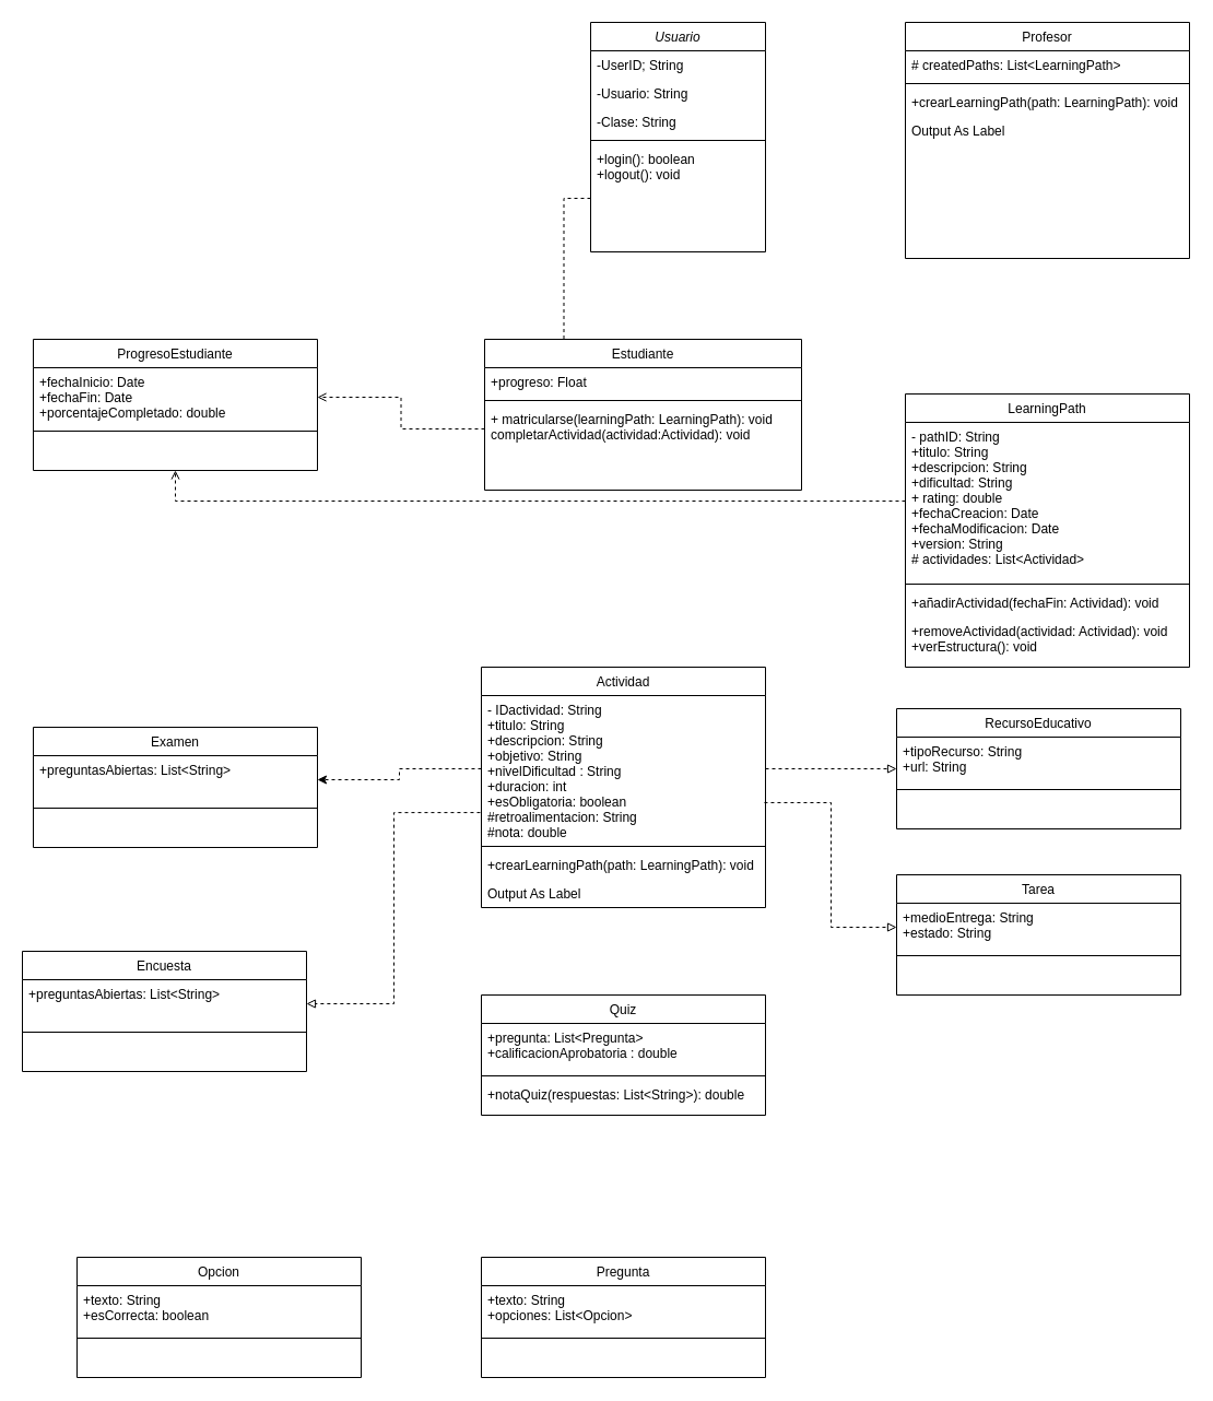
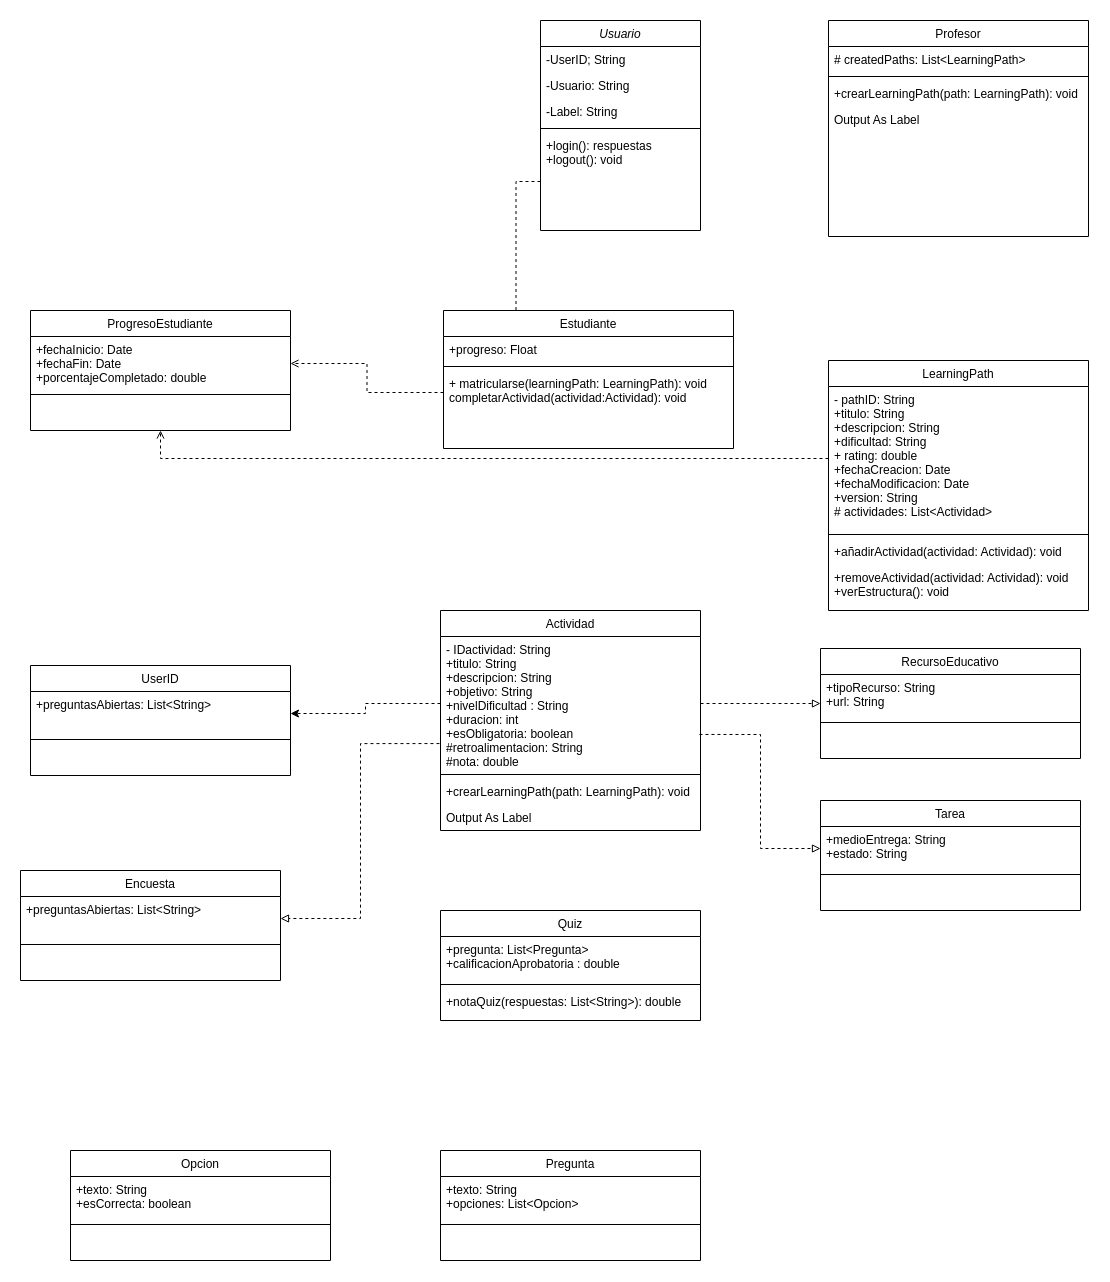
  <mxCell id="0" />
  <mxCell id="1" parent="0" />
  <mxCell id="2" value="Usuario" style="swimlane;fontStyle=2;align=center;verticalAlign=top;childLayout=stackLayout;horizontal=1;startSize=26;horizontalStack=0;resizeParent=1;resizeLast=0;collapsible=1;marginBottom=0;rounded=0;shadow=0;strokeWidth=1;" parent="1" vertex="1"><mxGeometry x="540" y="20" width="160" height="210" as="geometry"><mxRectangle x="230" y="140" width="160" height="26" as="alternateBounds" /></mxGeometry></mxCell>
  <mxCell id="3" value="-UserID; String" style="text;align=left;verticalAlign=top;spacingLeft=4;spacingRight=4;overflow=hidden;rotatable=0;points=[[0,0.5],[1,0.5]];portConstraint=eastwest;" parent="2" vertex="1"><mxGeometry y="26" width="160" height="26" as="geometry" /></mxCell>
  <mxCell id="4" value="-Usuario: String" style="text;align=left;verticalAlign=top;spacingLeft=4;spacingRight=4;overflow=hidden;rotatable=0;points=[[0,0.5],[1,0.5]];portConstraint=eastwest;rounded=0;shadow=0;html=0;" parent="2" vertex="1"><mxGeometry y="52" width="160" height="26" as="geometry" /></mxCell>
- <mxCell id="5" value="-Clase: String" style="text;align=left;verticalAlign=top;spacingLeft=4;spacingRight=4;overflow=hidden;rotatable=0;points=[[0,0.5],[1,0.5]];portConstraint=eastwest;rounded=0;shadow=0;html=0;" parent="2" vertex="1"><mxGeometry y="78" width="160" height="26" as="geometry" /></mxCell>
+ <mxCell id="5" value="-Label: String" style="text;align=left;verticalAlign=top;spacingLeft=4;spacingRight=4;overflow=hidden;rotatable=0;points=[[0,0.5],[1,0.5]];portConstraint=eastwest;rounded=0;shadow=0;html=0;" parent="2" vertex="1"><mxGeometry y="78" width="160" height="26" as="geometry" /></mxCell>
  <mxCell id="6" value="" style="line;html=1;strokeWidth=1;align=left;verticalAlign=middle;spacingTop=-1;spacingLeft=3;spacingRight=3;rotatable=0;labelPosition=right;points=[];portConstraint=eastwest;" parent="2" vertex="1"><mxGeometry y="104" width="160" height="8" as="geometry" /></mxCell>
- <mxCell id="7" value="+login(): boolean&#10;+logout(): void" style="text;align=left;verticalAlign=top;spacingLeft=4;spacingRight=4;overflow=hidden;rotatable=0;points=[[0,0.5],[1,0.5]];portConstraint=eastwest;" parent="2" vertex="1"><mxGeometry y="112" width="160" height="98" as="geometry" /></mxCell>
+ <mxCell id="7" value="+login(): respuestas&#10;+logout(): void" style="text;align=left;verticalAlign=top;spacingLeft=4;spacingRight=4;overflow=hidden;rotatable=0;points=[[0,0.5],[1,0.5]];portConstraint=eastwest;" parent="2" vertex="1"><mxGeometry y="112" width="160" height="98" as="geometry" /></mxCell>
  <mxCell id="8" value="Estudiante" style="swimlane;fontStyle=0;align=center;verticalAlign=top;childLayout=stackLayout;horizontal=1;startSize=26;horizontalStack=0;resizeParent=1;resizeLast=0;collapsible=1;marginBottom=0;rounded=0;shadow=0;strokeWidth=1;" parent="1" vertex="1"><mxGeometry x="443" y="310" width="290" height="138" as="geometry"><mxRectangle x="130" y="380" width="160" height="26" as="alternateBounds" /></mxGeometry></mxCell>
  <mxCell id="9" value="+progreso: Float" style="text;align=left;verticalAlign=top;spacingLeft=4;spacingRight=4;overflow=hidden;rotatable=0;points=[[0,0.5],[1,0.5]];portConstraint=eastwest;" parent="8" vertex="1"><mxGeometry y="26" width="290" height="26" as="geometry" /></mxCell>
  <mxCell id="10" value="" style="line;html=1;strokeWidth=1;align=left;verticalAlign=middle;spacingTop=-1;spacingLeft=3;spacingRight=3;rotatable=0;labelPosition=right;points=[];portConstraint=eastwest;" parent="8" vertex="1"><mxGeometry y="52" width="290" height="8" as="geometry" /></mxCell>
  <mxCell id="11" value="+ matricularse(learningPath: LearningPath): void&#10;completarActividad(actividad:Actividad): void" style="text;align=left;verticalAlign=top;spacingLeft=4;spacingRight=4;overflow=hidden;rotatable=0;points=[[0,0.5],[1,0.5]];portConstraint=eastwest;" parent="8" vertex="1"><mxGeometry y="60" width="290" height="44" as="geometry" /></mxCell>
  <mxCell id="12" value="Profesor" style="swimlane;fontStyle=0;align=center;verticalAlign=top;childLayout=stackLayout;horizontal=1;startSize=26;horizontalStack=0;resizeParent=1;resizeLast=0;collapsible=1;marginBottom=0;rounded=0;shadow=0;strokeWidth=1;" parent="1" vertex="1"><mxGeometry x="828" y="20" width="260" height="216" as="geometry"><mxRectangle x="550" y="140" width="160" height="26" as="alternateBounds" /></mxGeometry></mxCell>
  <mxCell id="13" value="# createdPaths: List&lt;LearningPath&gt;" style="text;align=left;verticalAlign=top;spacingLeft=4;spacingRight=4;overflow=hidden;rotatable=0;points=[[0,0.5],[1,0.5]];portConstraint=eastwest;" parent="12" vertex="1"><mxGeometry y="26" width="260" height="26" as="geometry" /></mxCell>
  <mxCell id="14" value="" style="line;html=1;strokeWidth=1;align=left;verticalAlign=middle;spacingTop=-1;spacingLeft=3;spacingRight=3;rotatable=0;labelPosition=right;points=[];portConstraint=eastwest;" parent="12" vertex="1"><mxGeometry y="52" width="260" height="8" as="geometry" /></mxCell>
  <mxCell id="15" value="+crearLearningPath(path: LearningPath): void" style="text;align=left;verticalAlign=top;spacingLeft=4;spacingRight=4;overflow=hidden;rotatable=0;points=[[0,0.5],[1,0.5]];portConstraint=eastwest;" parent="12" vertex="1"><mxGeometry y="60" width="260" height="26" as="geometry" /></mxCell>
  <mxCell id="16" value="Output As Label" style="text;align=left;verticalAlign=top;spacingLeft=4;spacingRight=4;overflow=hidden;rotatable=0;points=[[0,0.5],[1,0.5]];portConstraint=eastwest;" parent="12" vertex="1"><mxGeometry y="86" width="260" height="26" as="geometry" /></mxCell>
  <mxCell id="17" style="edgeStyle=orthogonalEdgeStyle;rounded=0;orthogonalLoop=1;jettySize=auto;html=1;entryX=0.25;entryY=0;entryDx=0;entryDy=0;dashed=1;endArrow=none;endFill=0;" edge="1" parent="1" source="7" target="8"><mxGeometry relative="1" as="geometry" /></mxCell>
  <mxCell id="18" value="LearningPath" style="swimlane;fontStyle=0;align=center;verticalAlign=top;childLayout=stackLayout;horizontal=1;startSize=26;horizontalStack=0;resizeParent=1;resizeLast=0;collapsible=1;marginBottom=0;rounded=0;shadow=0;strokeWidth=1;" vertex="1" parent="1"><mxGeometry x="828" y="360" width="260" height="250" as="geometry"><mxRectangle x="550" y="140" width="160" height="26" as="alternateBounds" /></mxGeometry></mxCell>
  <mxCell id="19" value="- pathID: String&#10;+titulo: String&#10;+descripcion: String&#10;+dificultad: String&#10;+ rating: double&#10;+fechaCreacion: Date&#10;+fechaModificacion: Date&#10;+version: String&#10;# actividades: List&lt;Actividad&gt;&#10;" style="text;align=left;verticalAlign=top;spacingLeft=4;spacingRight=4;overflow=hidden;rotatable=0;points=[[0,0.5],[1,0.5]];portConstraint=eastwest;" vertex="1" parent="18"><mxGeometry y="26" width="260" height="144" as="geometry" /></mxCell>
  <mxCell id="20" value="" style="line;html=1;strokeWidth=1;align=left;verticalAlign=middle;spacingTop=-1;spacingLeft=3;spacingRight=3;rotatable=0;labelPosition=right;points=[];portConstraint=eastwest;" vertex="1" parent="18"><mxGeometry y="170" width="260" height="8" as="geometry" /></mxCell>
- <mxCell id="21" value="+añadirActividad(fechaFin: Actividad): void" style="text;align=left;verticalAlign=top;spacingLeft=4;spacingRight=4;overflow=hidden;rotatable=0;points=[[0,0.5],[1,0.5]];portConstraint=eastwest;" vertex="1" parent="18"><mxGeometry y="178" width="260" height="26" as="geometry" /></mxCell>
+ <mxCell id="21" value="+añadirActividad(actividad: Actividad): void" style="text;align=left;verticalAlign=top;spacingLeft=4;spacingRight=4;overflow=hidden;rotatable=0;points=[[0,0.5],[1,0.5]];portConstraint=eastwest;" vertex="1" parent="18"><mxGeometry y="178" width="260" height="26" as="geometry" /></mxCell>
  <mxCell id="22" value="+removeActividad(actividad: Actividad): void&#10;+verEstructura(): void" style="text;align=left;verticalAlign=top;spacingLeft=4;spacingRight=4;overflow=hidden;rotatable=0;points=[[0,0.5],[1,0.5]];portConstraint=eastwest;" vertex="1" parent="18"><mxGeometry y="204" width="260" height="46" as="geometry" /></mxCell>
  <mxCell id="23" value="Actividad" style="swimlane;fontStyle=0;align=center;verticalAlign=top;childLayout=stackLayout;horizontal=1;startSize=26;horizontalStack=0;resizeParent=1;resizeLast=0;collapsible=1;marginBottom=0;rounded=0;shadow=0;strokeWidth=1;" vertex="1" parent="1"><mxGeometry x="440" y="610" width="260" height="220" as="geometry"><mxRectangle x="550" y="140" width="160" height="26" as="alternateBounds" /></mxGeometry></mxCell>
  <mxCell id="24" value="- IDactividad: String&#10;+titulo: String&#10;+descripcion: String&#10;+objetivo: String&#10;+nivelDificultad : String&#10;+duracion: int&#10;+esObligatoria: boolean&#10;#retroalimentacion: String&#10;#nota: double" style="text;align=left;verticalAlign=top;spacingLeft=4;spacingRight=4;overflow=hidden;rotatable=0;points=[[0,0.5],[1,0.5]];portConstraint=eastwest;" vertex="1" parent="23"><mxGeometry y="26" width="260" height="134" as="geometry" /></mxCell>
  <mxCell id="25" value="" style="line;html=1;strokeWidth=1;align=left;verticalAlign=middle;spacingTop=-1;spacingLeft=3;spacingRight=3;rotatable=0;labelPosition=right;points=[];portConstraint=eastwest;" vertex="1" parent="23"><mxGeometry y="160" width="260" height="8" as="geometry" /></mxCell>
  <mxCell id="26" value="+crearLearningPath(path: LearningPath): void" style="text;align=left;verticalAlign=top;spacingLeft=4;spacingRight=4;overflow=hidden;rotatable=0;points=[[0,0.5],[1,0.5]];portConstraint=eastwest;" vertex="1" parent="23"><mxGeometry y="168" width="260" height="26" as="geometry" /></mxCell>
  <mxCell id="27" value="Output As Label" style="text;align=left;verticalAlign=top;spacingLeft=4;spacingRight=4;overflow=hidden;rotatable=0;points=[[0,0.5],[1,0.5]];portConstraint=eastwest;" vertex="1" parent="23"><mxGeometry y="194" width="260" height="26" as="geometry" /></mxCell>
  <mxCell id="28" value="Quiz" style="swimlane;fontStyle=0;align=center;verticalAlign=top;childLayout=stackLayout;horizontal=1;startSize=26;horizontalStack=0;resizeParent=1;resizeLast=0;collapsible=1;marginBottom=0;rounded=0;shadow=0;strokeWidth=1;" vertex="1" parent="1"><mxGeometry x="440" y="910" width="260" height="110" as="geometry"><mxRectangle x="550" y="140" width="160" height="26" as="alternateBounds" /></mxGeometry></mxCell>
  <mxCell id="29" value="+pregunta: List&lt;Pregunta&gt;&#10;+calificacionAprobatoria : double&#10;" style="text;align=left;verticalAlign=top;spacingLeft=4;spacingRight=4;overflow=hidden;rotatable=0;points=[[0,0.5],[1,0.5]];portConstraint=eastwest;" vertex="1" parent="28"><mxGeometry y="26" width="260" height="44" as="geometry" /></mxCell>
  <mxCell id="30" value="" style="line;html=1;strokeWidth=1;align=left;verticalAlign=middle;spacingTop=-1;spacingLeft=3;spacingRight=3;rotatable=0;labelPosition=right;points=[];portConstraint=eastwest;" vertex="1" parent="28"><mxGeometry y="70" width="260" height="8" as="geometry" /></mxCell>
  <mxCell id="31" value="+notaQuiz(respuestas: List&lt;String&gt;): double" style="text;align=left;verticalAlign=top;spacingLeft=4;spacingRight=4;overflow=hidden;rotatable=0;points=[[0,0.5],[1,0.5]];portConstraint=eastwest;" vertex="1" parent="28"><mxGeometry y="78" width="260" height="26" as="geometry" /></mxCell>
  <mxCell id="32" value="RecursoEducativo" style="swimlane;fontStyle=0;align=center;verticalAlign=top;childLayout=stackLayout;horizontal=1;startSize=26;horizontalStack=0;resizeParent=1;resizeLast=0;collapsible=1;marginBottom=0;rounded=0;shadow=0;strokeWidth=1;" vertex="1" parent="1"><mxGeometry x="820" y="648" width="260" height="110" as="geometry"><mxRectangle x="550" y="140" width="160" height="26" as="alternateBounds" /></mxGeometry></mxCell>
  <mxCell id="33" value="+tipoRecurso: String&#10;+url: String" style="text;align=left;verticalAlign=top;spacingLeft=4;spacingRight=4;overflow=hidden;rotatable=0;points=[[0,0.5],[1,0.5]];portConstraint=eastwest;" vertex="1" parent="32"><mxGeometry y="26" width="260" height="44" as="geometry" /></mxCell>
  <mxCell id="34" value="" style="line;html=1;strokeWidth=1;align=left;verticalAlign=middle;spacingTop=-1;spacingLeft=3;spacingRight=3;rotatable=0;labelPosition=right;points=[];portConstraint=eastwest;" vertex="1" parent="32"><mxGeometry y="70" width="260" height="8" as="geometry" /></mxCell>
  <mxCell id="35" style="edgeStyle=orthogonalEdgeStyle;rounded=0;orthogonalLoop=1;jettySize=auto;html=1;entryX=0;entryY=0.5;entryDx=0;entryDy=0;dashed=1;endArrow=block;endFill=0;" edge="1" parent="1" source="24" target="32"><mxGeometry relative="1" as="geometry" /></mxCell>
  <mxCell id="36" value="Tarea" style="swimlane;fontStyle=0;align=center;verticalAlign=top;childLayout=stackLayout;horizontal=1;startSize=26;horizontalStack=0;resizeParent=1;resizeLast=0;collapsible=1;marginBottom=0;rounded=0;shadow=0;strokeWidth=1;" vertex="1" parent="1"><mxGeometry x="820" y="800" width="260" height="110" as="geometry"><mxRectangle x="550" y="140" width="160" height="26" as="alternateBounds" /></mxGeometry></mxCell>
  <mxCell id="37" value="+medioEntrega: String&#10;+estado: String" style="text;align=left;verticalAlign=top;spacingLeft=4;spacingRight=4;overflow=hidden;rotatable=0;points=[[0,0.5],[1,0.5]];portConstraint=eastwest;" vertex="1" parent="36"><mxGeometry y="26" width="260" height="44" as="geometry" /></mxCell>
  <mxCell id="38" value="" style="line;html=1;strokeWidth=1;align=left;verticalAlign=middle;spacingTop=-1;spacingLeft=3;spacingRight=3;rotatable=0;labelPosition=right;points=[];portConstraint=eastwest;" vertex="1" parent="36"><mxGeometry y="70" width="260" height="8" as="geometry" /></mxCell>
  <mxCell id="39" style="edgeStyle=orthogonalEdgeStyle;rounded=0;orthogonalLoop=1;jettySize=auto;html=1;entryX=0;entryY=0.5;entryDx=0;entryDy=0;exitX=0.996;exitY=0.731;exitDx=0;exitDy=0;exitPerimeter=0;dashed=1;endArrow=block;endFill=0;" edge="1" parent="1" source="24" target="37"><mxGeometry relative="1" as="geometry" /></mxCell>
- <mxCell id="40" value="Examen" style="swimlane;fontStyle=0;align=center;verticalAlign=top;childLayout=stackLayout;horizontal=1;startSize=26;horizontalStack=0;resizeParent=1;resizeLast=0;collapsible=1;marginBottom=0;rounded=0;shadow=0;strokeWidth=1;" vertex="1" parent="1"><mxGeometry x="30" y="665" width="260" height="110" as="geometry"><mxRectangle x="550" y="140" width="160" height="26" as="alternateBounds" /></mxGeometry></mxCell>
+ <mxCell id="40" value="UserID" style="swimlane;fontStyle=0;align=center;verticalAlign=top;childLayout=stackLayout;horizontal=1;startSize=26;horizontalStack=0;resizeParent=1;resizeLast=0;collapsible=1;marginBottom=0;rounded=0;shadow=0;strokeWidth=1;" vertex="1" parent="1"><mxGeometry x="30" y="665" width="260" height="110" as="geometry"><mxRectangle x="550" y="140" width="160" height="26" as="alternateBounds" /></mxGeometry></mxCell>
  <mxCell id="41" value="+preguntasAbiertas: List&lt;String&gt;" style="text;align=left;verticalAlign=top;spacingLeft=4;spacingRight=4;overflow=hidden;rotatable=0;points=[[0,0.5],[1,0.5]];portConstraint=eastwest;" vertex="1" parent="40"><mxGeometry y="26" width="260" height="44" as="geometry" /></mxCell>
  <mxCell id="42" value="" style="line;html=1;strokeWidth=1;align=left;verticalAlign=middle;spacingTop=-1;spacingLeft=3;spacingRight=3;rotatable=0;labelPosition=right;points=[];portConstraint=eastwest;" vertex="1" parent="40"><mxGeometry y="70" width="260" height="8" as="geometry" /></mxCell>
  <mxCell id="43" style="edgeStyle=orthogonalEdgeStyle;rounded=0;orthogonalLoop=1;jettySize=auto;html=1;entryX=1;entryY=0.5;entryDx=0;entryDy=0;dashed=1;" edge="1" parent="1" source="24" target="41"><mxGeometry relative="1" as="geometry"><mxPoint x="280" y="704" as="targetPoint" /></mxGeometry></mxCell>
  <mxCell id="44" value="Encuesta" style="swimlane;fontStyle=0;align=center;verticalAlign=top;childLayout=stackLayout;horizontal=1;startSize=26;horizontalStack=0;resizeParent=1;resizeLast=0;collapsible=1;marginBottom=0;rounded=0;shadow=0;strokeWidth=1;" vertex="1" parent="1"><mxGeometry x="20" y="870" width="260" height="110" as="geometry"><mxRectangle x="550" y="140" width="160" height="26" as="alternateBounds" /></mxGeometry></mxCell>
  <mxCell id="45" value="+preguntasAbiertas: List&lt;String&gt;" style="text;align=left;verticalAlign=top;spacingLeft=4;spacingRight=4;overflow=hidden;rotatable=0;points=[[0,0.5],[1,0.5]];portConstraint=eastwest;" vertex="1" parent="44"><mxGeometry y="26" width="260" height="44" as="geometry" /></mxCell>
  <mxCell id="46" value="" style="line;html=1;strokeWidth=1;align=left;verticalAlign=middle;spacingTop=-1;spacingLeft=3;spacingRight=3;rotatable=0;labelPosition=right;points=[];portConstraint=eastwest;" vertex="1" parent="44"><mxGeometry y="70" width="260" height="8" as="geometry" /></mxCell>
  <mxCell id="47" style="edgeStyle=orthogonalEdgeStyle;rounded=0;orthogonalLoop=1;jettySize=auto;html=1;entryX=1;entryY=0.5;entryDx=0;entryDy=0;exitX=-0.004;exitY=0.799;exitDx=0;exitDy=0;exitPerimeter=0;dashed=1;endArrow=block;endFill=0;" edge="1" parent="1" source="24" target="45"><mxGeometry relative="1" as="geometry" /></mxCell>
  <mxCell id="48" value="ProgresoEstudiante" style="swimlane;fontStyle=0;align=center;verticalAlign=top;childLayout=stackLayout;horizontal=1;startSize=26;horizontalStack=0;resizeParent=1;resizeLast=0;collapsible=1;marginBottom=0;rounded=0;shadow=0;strokeWidth=1;" vertex="1" parent="1"><mxGeometry x="30" y="310" width="260" height="120" as="geometry"><mxRectangle x="550" y="140" width="160" height="26" as="alternateBounds" /></mxGeometry></mxCell>
  <mxCell id="49" value="+fechaInicio: Date&#10;+fechaFin: Date&#10;+porcentajeCompletado: double" style="text;align=left;verticalAlign=top;spacingLeft=4;spacingRight=4;overflow=hidden;rotatable=0;points=[[0,0.5],[1,0.5]];portConstraint=eastwest;" vertex="1" parent="48"><mxGeometry y="26" width="260" height="54" as="geometry" /></mxCell>
  <mxCell id="50" value="" style="line;html=1;strokeWidth=1;align=left;verticalAlign=middle;spacingTop=-1;spacingLeft=3;spacingRight=3;rotatable=0;labelPosition=right;points=[];portConstraint=eastwest;" vertex="1" parent="48"><mxGeometry y="80" width="260" height="8" as="geometry" /></mxCell>
  <mxCell id="51" style="edgeStyle=orthogonalEdgeStyle;rounded=0;orthogonalLoop=1;jettySize=auto;html=1;entryX=1;entryY=0.5;entryDx=0;entryDy=0;dashed=1;endArrow=open;endFill=0;" edge="1" parent="1" source="11" target="49"><mxGeometry relative="1" as="geometry" /></mxCell>
  <mxCell id="52" style="edgeStyle=orthogonalEdgeStyle;rounded=0;orthogonalLoop=1;jettySize=auto;html=1;entryX=0.5;entryY=1;entryDx=0;entryDy=0;dashed=1;endArrow=open;endFill=0;" edge="1" parent="1" source="19" target="48"><mxGeometry relative="1" as="geometry" /></mxCell>
  <mxCell id="53" value="Pregunta" style="swimlane;fontStyle=0;align=center;verticalAlign=top;childLayout=stackLayout;horizontal=1;startSize=26;horizontalStack=0;resizeParent=1;resizeLast=0;collapsible=1;marginBottom=0;rounded=0;shadow=0;strokeWidth=1;" vertex="1" parent="1"><mxGeometry x="440" y="1150" width="260" height="110" as="geometry"><mxRectangle x="550" y="140" width="160" height="26" as="alternateBounds" /></mxGeometry></mxCell>
  <mxCell id="54" value="+texto: String&#10;+opciones: List&lt;Opcion&gt;" style="text;align=left;verticalAlign=top;spacingLeft=4;spacingRight=4;overflow=hidden;rotatable=0;points=[[0,0.5],[1,0.5]];portConstraint=eastwest;" vertex="1" parent="53"><mxGeometry y="26" width="260" height="44" as="geometry" /></mxCell>
  <mxCell id="55" value="" style="line;html=1;strokeWidth=1;align=left;verticalAlign=middle;spacingTop=-1;spacingLeft=3;spacingRight=3;rotatable=0;labelPosition=right;points=[];portConstraint=eastwest;" vertex="1" parent="53"><mxGeometry y="70" width="260" height="8" as="geometry" /></mxCell>
  <mxCell id="56" value="Opcion" style="swimlane;fontStyle=0;align=center;verticalAlign=top;childLayout=stackLayout;horizontal=1;startSize=26;horizontalStack=0;resizeParent=1;resizeLast=0;collapsible=1;marginBottom=0;rounded=0;shadow=0;strokeWidth=1;" vertex="1" parent="1"><mxGeometry x="70" y="1150" width="260" height="110" as="geometry"><mxRectangle x="550" y="140" width="160" height="26" as="alternateBounds" /></mxGeometry></mxCell>
  <mxCell id="57" value="+texto: String&#10;+esCorrecta: boolean" style="text;align=left;verticalAlign=top;spacingLeft=4;spacingRight=4;overflow=hidden;rotatable=0;points=[[0,0.5],[1,0.5]];portConstraint=eastwest;" vertex="1" parent="56"><mxGeometry y="26" width="260" height="44" as="geometry" /></mxCell>
  <mxCell id="58" value="" style="line;html=1;strokeWidth=1;align=left;verticalAlign=middle;spacingTop=-1;spacingLeft=3;spacingRight=3;rotatable=0;labelPosition=right;points=[];portConstraint=eastwest;" vertex="1" parent="56"><mxGeometry y="70" width="260" height="8" as="geometry" /></mxCell>
